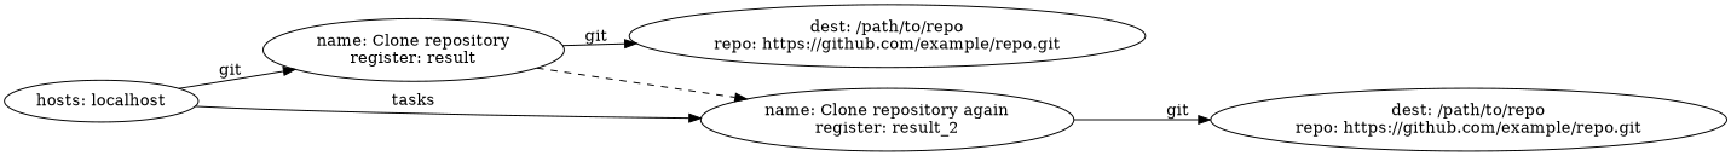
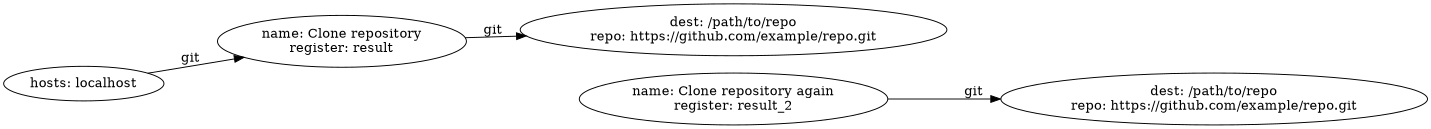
  digraph {
    rankdir=LR
    n1 [label="dest: /path/to/repo\nrepo: https://github.com/example/repo.git\n"]
    n2 [label="name: Clone repository\nregister: result\n"]
    n3 [label="name: Clone repository again\nregister: result_2\n"]
    n4 [label="dest: /path/to/repo\nrepo: https://github.com/example/repo.git\n"]
    n5 [label="hosts: localhost\n"]
    n2 -> n1 [label=git]
-   n2 -> n3 [style=dashed]
    n3 -> n4 [label=git]
    n5 -> n2 [label=git]
-   n5 -> n3 [label=tasks]
  }
